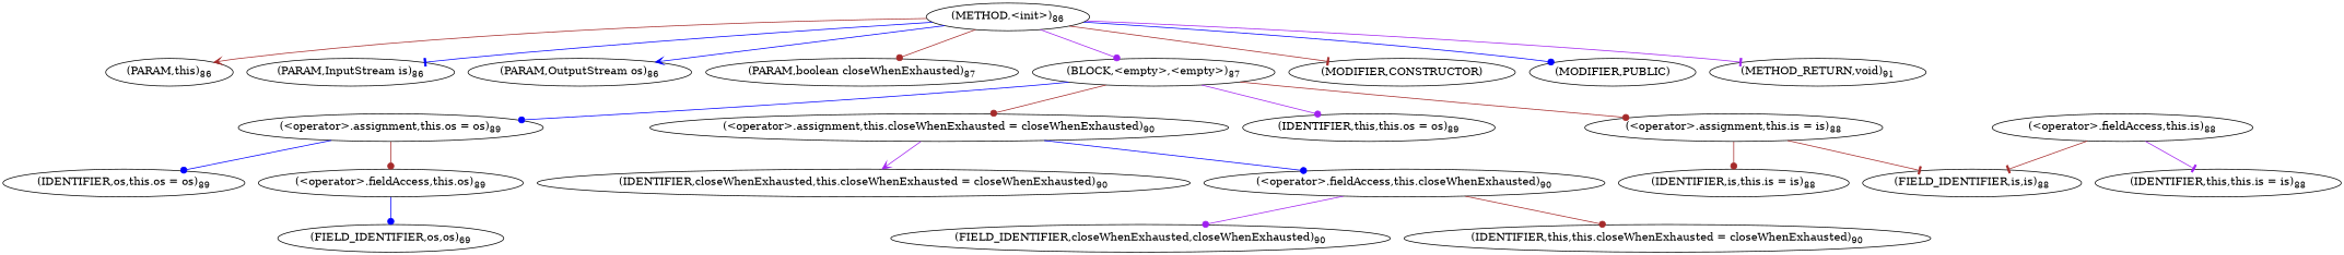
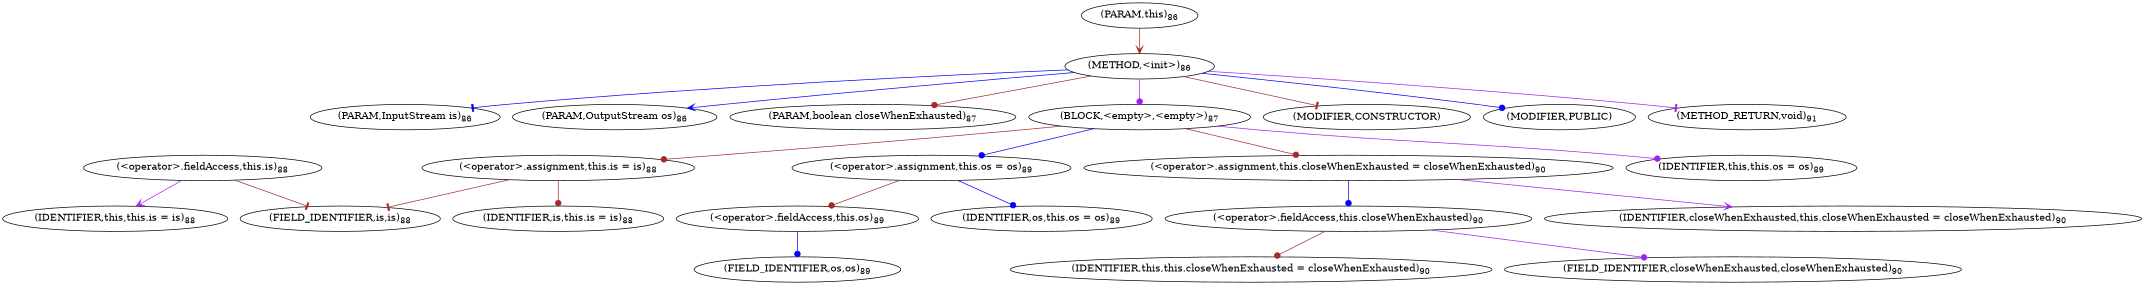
  digraph {
    edge [arrowhead=dot color=brown]
    n1 [label=<(METHOD,&lt;init&gt;)<SUB>86</SUB>>]
    n2 [label=<(PARAM,this)<SUB>86</SUB>>]
    n3 [label=<(PARAM,InputStream is)<SUB>86</SUB>>]
    n4 [label=<(PARAM,OutputStream os)<SUB>86</SUB>>]
    n5 [label=<(PARAM,boolean closeWhenExhausted)<SUB>87</SUB>>]
    n6 [label=<(BLOCK,&lt;empty&gt;,&lt;empty&gt;)<SUB>87</SUB>>]
    n7 [label=<(MODIFIER,CONSTRUCTOR)>]
    n8 [label=<(MODIFIER,PUBLIC)>]
    n9 [label=<(METHOD_RETURN,void)<SUB>91</SUB>>]
    n10 [label=<(&lt;operator&gt;.assignment,this.is = is)<SUB>88</SUB>>]
    n11 [label=<(&lt;operator&gt;.assignment,this.os = os)<SUB>89</SUB>>]
    n12 [label=<(&lt;operator&gt;.assignment,this.closeWhenExhausted = closeWhenExhausted)<SUB>90</SUB>>]
    n13 [label=<(IDENTIFIER,this,this.os = os)<SUB>89</SUB>>]
    n14 [label=<(IDENTIFIER,is,this.is = is)<SUB>88</SUB>>]
    n15 [label=<(FIELD_IDENTIFIER,is,is)<SUB>88</SUB>>]
    n16 [label=<(&lt;operator&gt;.fieldAccess,this.os)<SUB>89</SUB>>]
    n17 [label=<(IDENTIFIER,os,this.os = os)<SUB>89</SUB>>]
    n18 [label=<(&lt;operator&gt;.fieldAccess,this.closeWhenExhausted)<SUB>90</SUB>>]
    n19 [label=<(IDENTIFIER,closeWhenExhausted,this.closeWhenExhausted = closeWhenExhausted)<SUB>90</SUB>>]
    n20 [label=<(&lt;operator&gt;.fieldAccess,this.is)<SUB>88</SUB>>]
    n21 [label=<(IDENTIFIER,this,this.is = is)<SUB>88</SUB>>]
-   n22 [label=<(FIELD_IDENTIFIER,os,os)<SUB>69</SUB>>]
+   n22 [label=<(FIELD_IDENTIFIER,os,os)<SUB>89</SUB>>]
    n23 [label=<(IDENTIFIER,this,this.closeWhenExhausted = closeWhenExhausted)<SUB>90</SUB>>]
    n24 [label=<(FIELD_IDENTIFIER,closeWhenExhausted,closeWhenExhausted)<SUB>90</SUB>>]
-   n1 -> n2 [arrowhead=vee]
+   n2 -> n1 [arrowhead=vee]
    n1 -> n3 [arrowhead=tee color=blue]
    n1 -> n4 [arrowhead=vee color=blue]
    n1 -> n5
    n1 -> n6 [color=purple]
    n1 -> n7 [arrowhead=tee]
    n1 -> n8 [color=blue]
    n1 -> n9 [arrowhead=tee color=purple]
    n6 -> n10
    n6 -> n11 [color=blue]
    n6 -> n12
    n6 -> n13 [color=purple]
    n10 -> n14
    n10 -> n15 [arrowhead=tee]
    n11 -> n16
    n11 -> n17 [color=blue]
    n12 -> n18 [color=blue]
    n12 -> n19 [arrowhead=vee color=purple]
    n16 -> n22 [color=blue]
    n18 -> n23
    n18 -> n24 [color=purple]
    n20 -> n15 [arrowhead=tee]
-   n20 -> n21 [arrowhead=tee color=purple]
+   n20 -> n21 [arrowhead=vee color=purple]
  }
